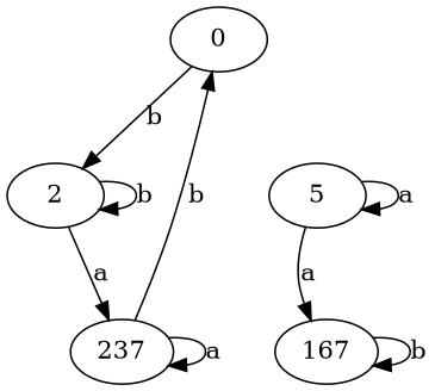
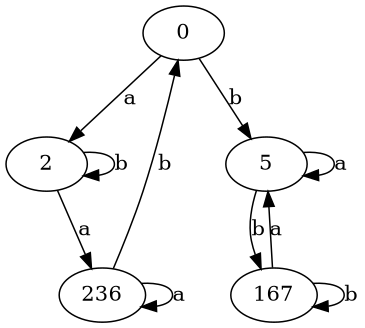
  digraph {
    0
    2
    5
-   237
+   237 [label=236]
    n5 [label=167]
-   0 -> 2 [label=b]
+   0 -> 2 [label=a]
+   0 -> 5 [label=b]
    2 -> 2 [label=b]
    2 -> 237 [label=a]
    5 -> 5 [label=a]
-   5 -> n5 [label=a]
+   5 -> n5 [label=b]
    237 -> 0 [label=b]
    237 -> 237 [label=a]
+   n5 -> 5 [label=a]
    n5 -> n5 [label=b]
  }
